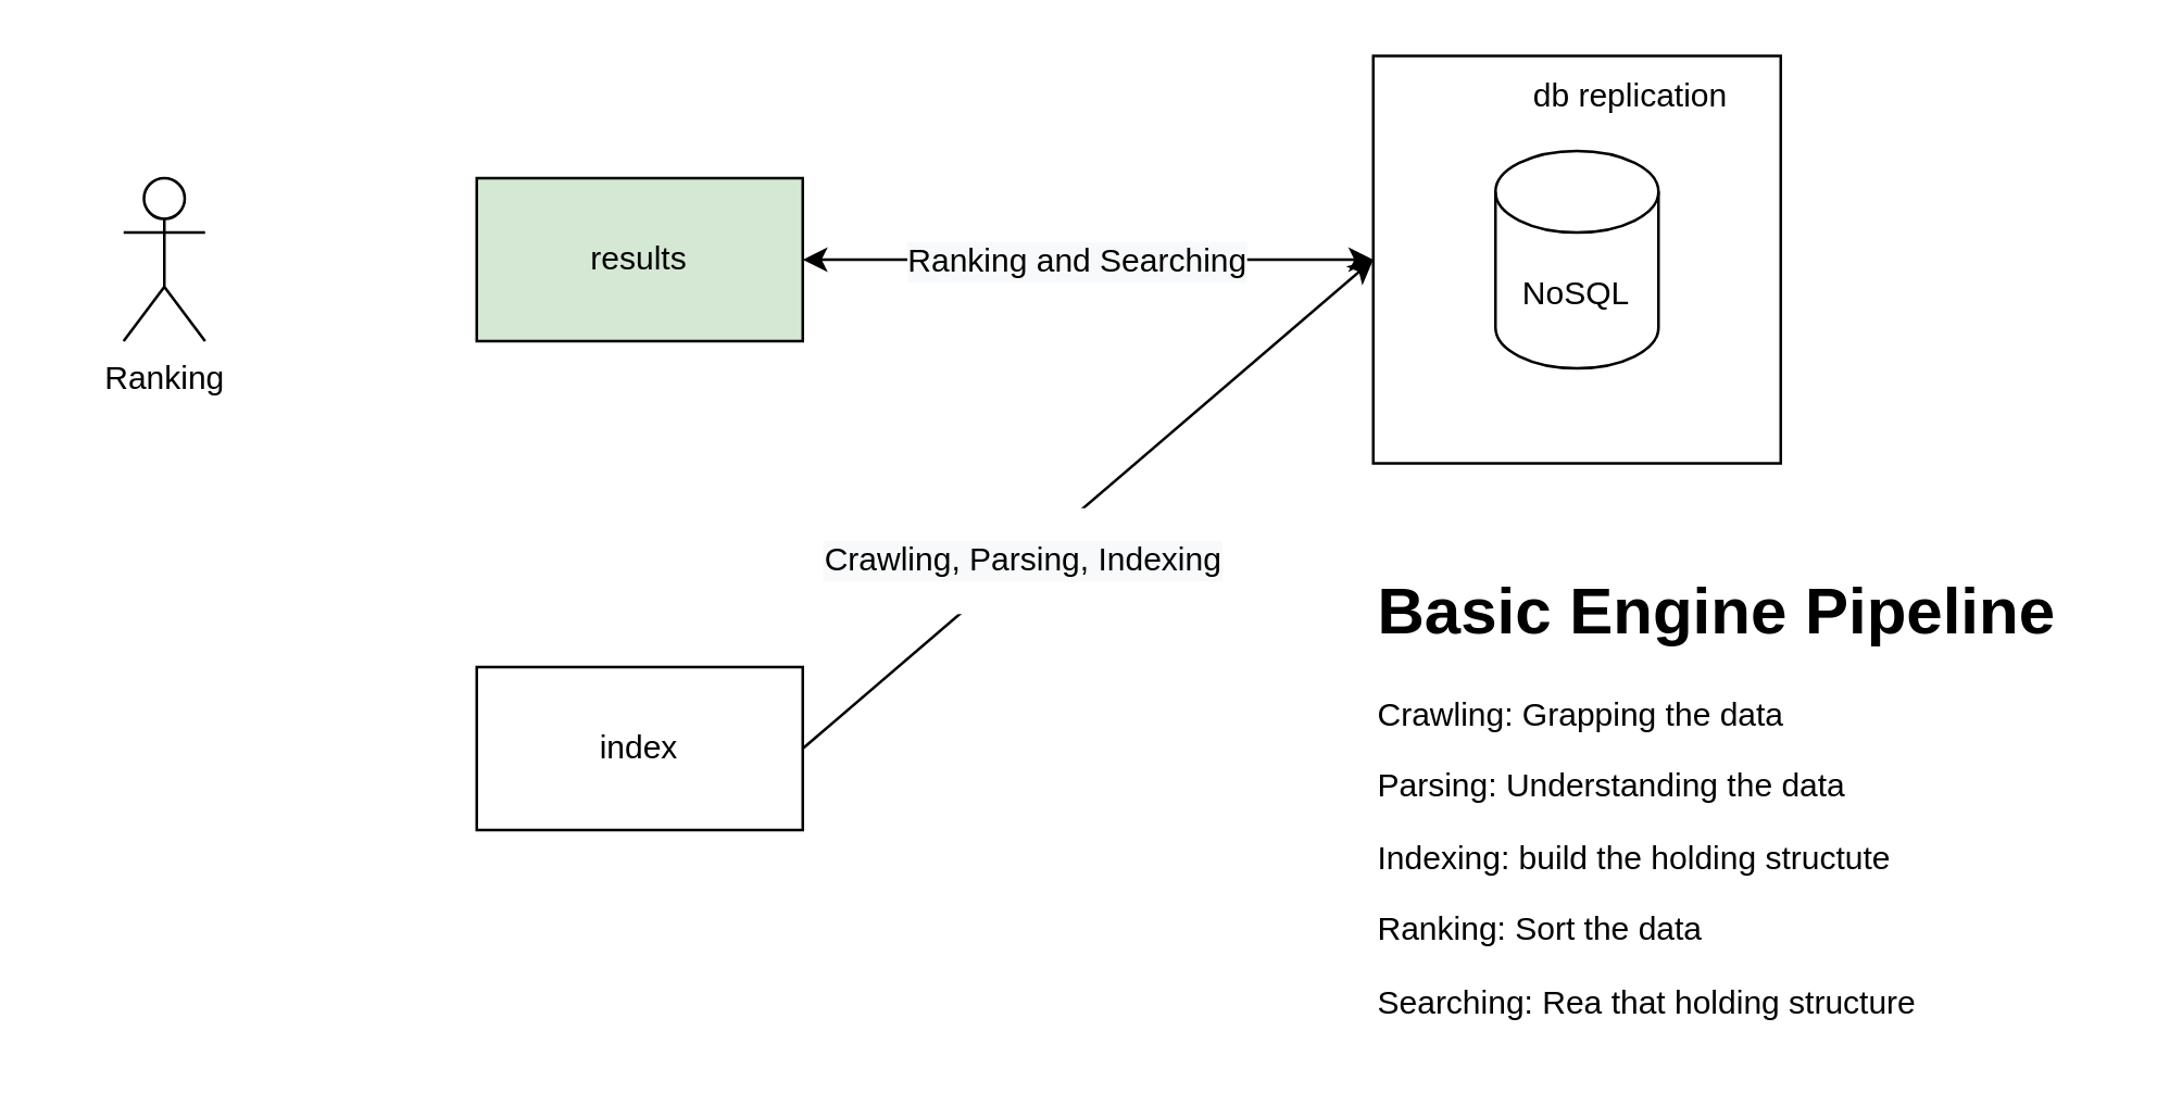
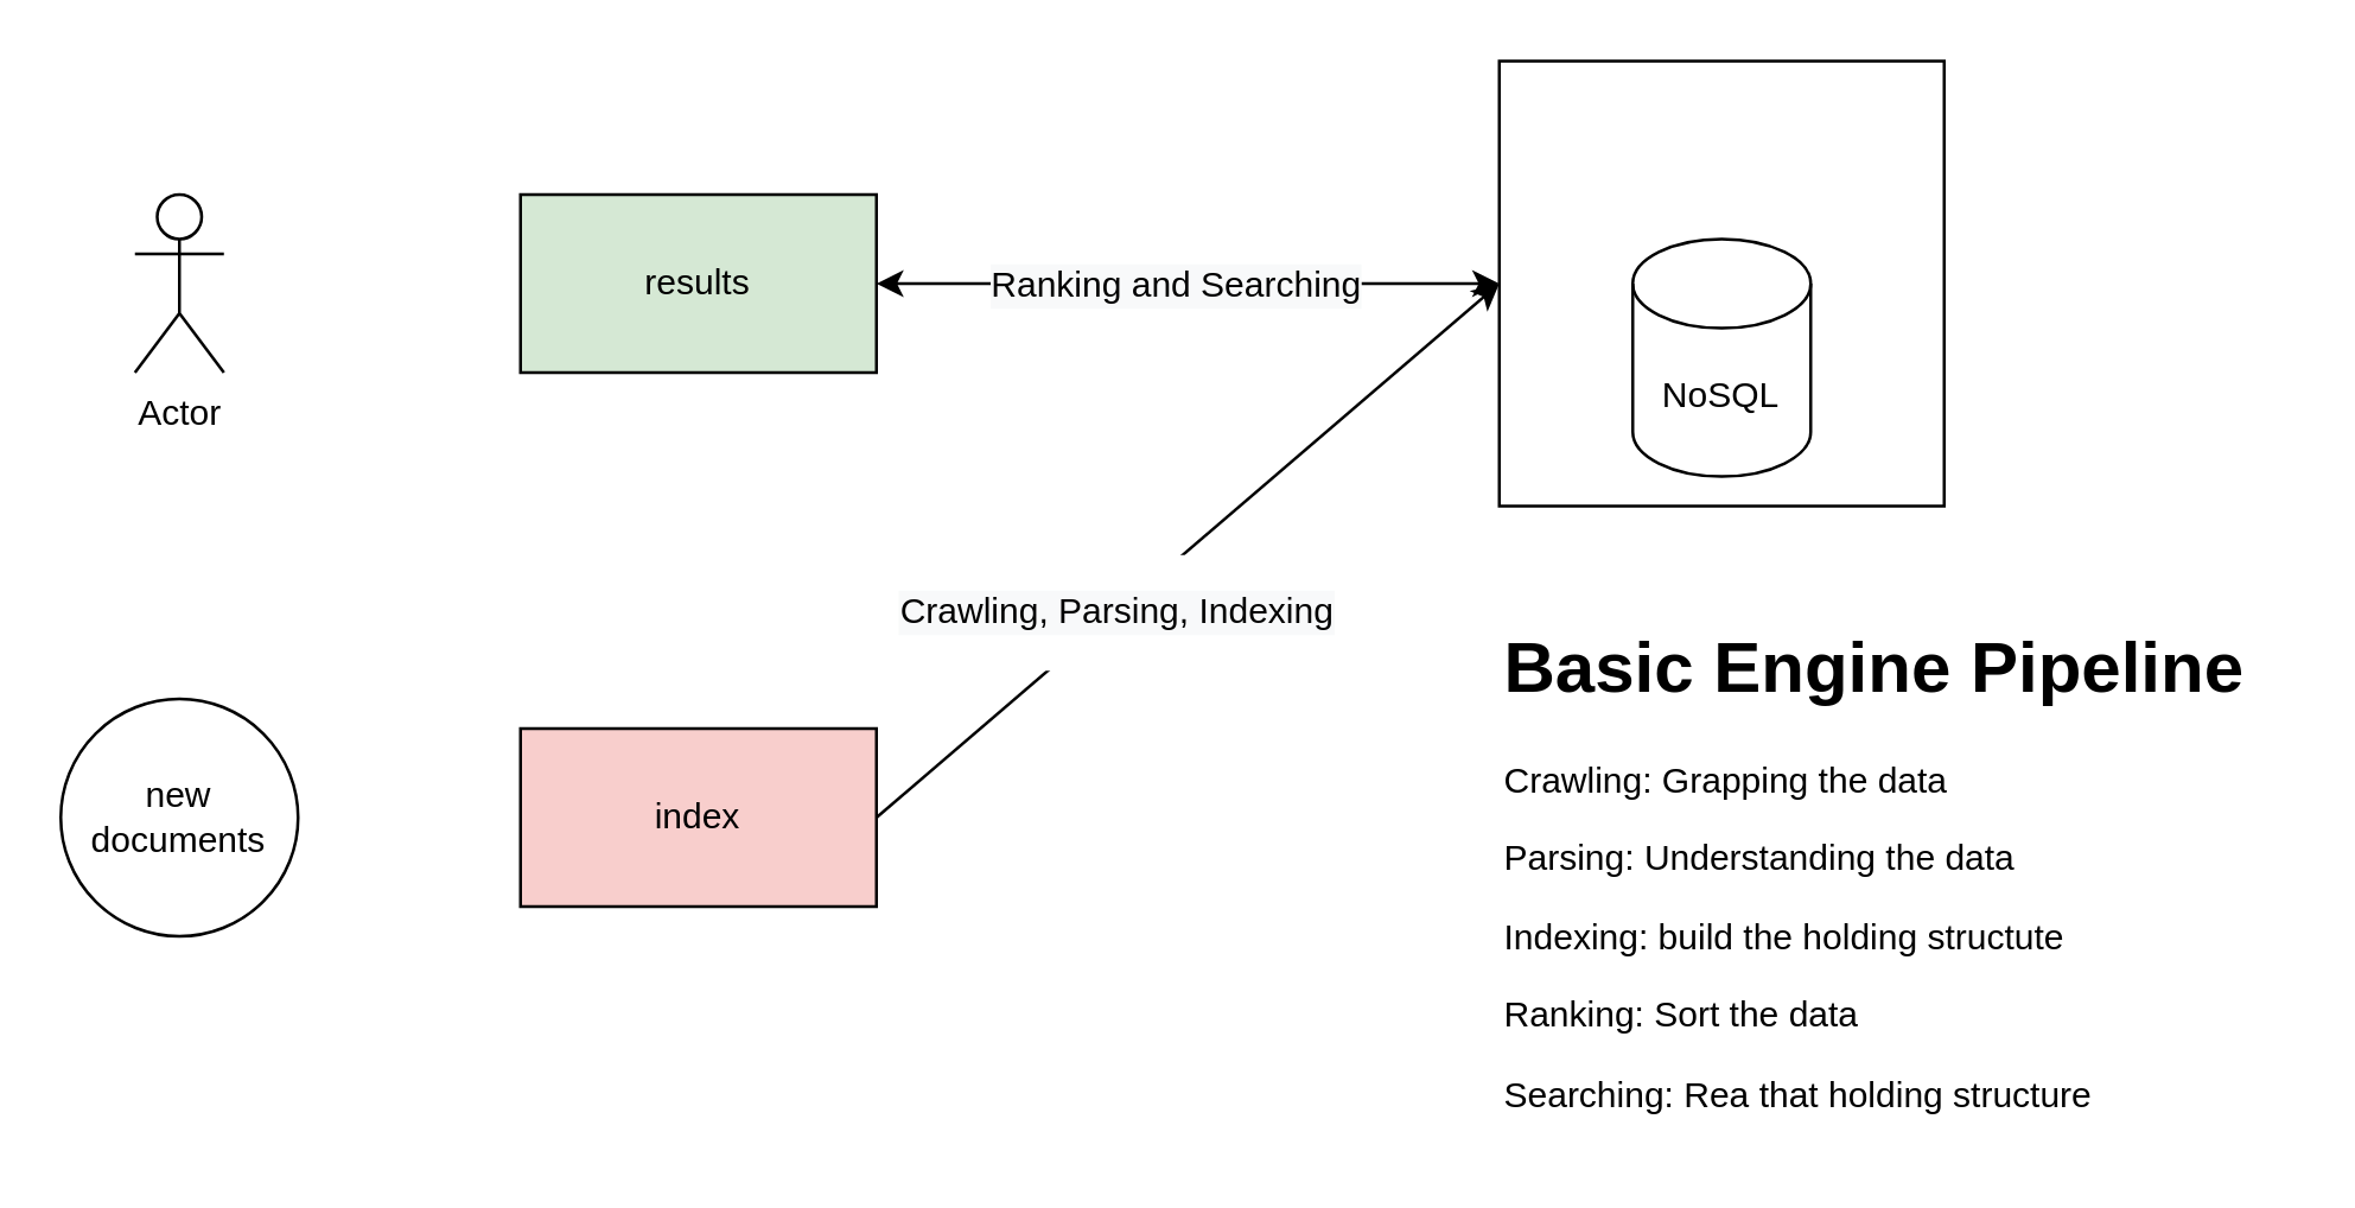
  <mxCell id="0" />
  <mxCell id="1" parent="0" />
  <mxCell id="2" value="" style="whiteSpace=wrap;html=1;aspect=fixed;" parent="1" vertex="1"><mxGeometry x="505" y="20" width="150" height="150" as="geometry" /></mxCell>
- <mxCell id="3" value="Ranking" style="shape=umlActor;verticalLabelPosition=bottom;verticalAlign=top;html=1;outlineConnect=0;" parent="1" vertex="1"><mxGeometry x="45" y="65" width="30" height="60" as="geometry" /></mxCell>
+ <mxCell id="3" value="Actor" style="shape=umlActor;verticalLabelPosition=bottom;verticalAlign=top;html=1;outlineConnect=0;" parent="1" vertex="1"><mxGeometry x="45" y="65" width="30" height="60" as="geometry" /></mxCell>
  <mxCell id="4" value="results" style="rounded=0;whiteSpace=wrap;html=1;fillColor=#d5e8d4;" parent="1" vertex="1"><mxGeometry x="175" y="65" width="120" height="60" as="geometry" /></mxCell>
- <mxCell id="5" value="index" style="rounded=0;whiteSpace=wrap;html=1;" parent="1" vertex="1"><mxGeometry x="175" y="245" width="120" height="60" as="geometry" /></mxCell>
- <mxCell id="6" value="NoSQL" style="shape=cylinder3;whiteSpace=wrap;html=1;boundedLbl=1;backgroundOutline=1;size=15;" parent="1" vertex="1"><mxGeometry x="550" y="55" width="60" height="80" as="geometry" /></mxCell>
- <mxCell id="7" value="db replication" style="text;html=1;strokeColor=none;fillColor=none;align=center;verticalAlign=middle;whiteSpace=wrap;rounded=0;" parent="1" vertex="1"><mxGeometry x="555" y="25" width="90" height="20" as="geometry" /></mxCell>
+ <mxCell id="5" value="index" style="rounded=0;whiteSpace=wrap;html=1;fillColor=#f8cecc;" parent="1" vertex="1"><mxGeometry x="175" y="245" width="120" height="60" as="geometry" /></mxCell>
+ <mxCell id="6" value="NoSQL" style="shape=cylinder3;whiteSpace=wrap;html=1;boundedLbl=1;backgroundOutline=1;size=15;" parent="1" vertex="1"><mxGeometry x="550" y="80" width="60" height="80" as="geometry" /></mxCell>
+ <mxCell id="8" value="new documents" style="ellipse;whiteSpace=wrap;html=1;aspect=fixed;" parent="1" vertex="1"><mxGeometry x="20" y="235" width="80" height="80" as="geometry" /></mxCell>
  <mxCell id="9" value="&lt;h1&gt;Basic Engine Pipeline&lt;/h1&gt;&lt;p&gt;Crawling: Grapping the data&lt;/p&gt;&lt;p&gt;Parsing: Understanding the data&lt;/p&gt;&lt;p&gt;Indexing: build the holding structute&lt;/p&gt;&lt;p&gt;Ranking: Sort the data&lt;/p&gt;&lt;p&gt;Searching: Rea that holding structure&lt;/p&gt;" style="text;html=1;strokeColor=none;fillColor=none;spacing=5;spacingTop=-20;whiteSpace=wrap;overflow=hidden;rounded=0;" vertex="1" parent="1"><mxGeometry x="502" y="205" width="270" height="180" as="geometry" /></mxCell>
  <mxCell id="10" value="" style="endArrow=classic;html=1;exitX=1;exitY=0.5;exitDx=0;exitDy=0;entryX=0;entryY=0.5;entryDx=0;entryDy=0;" edge="1" parent="1" source="5" target="2"><mxGeometry width="50" height="50" relative="1" as="geometry"><mxPoint x="335" y="185" as="sourcePoint" /><mxPoint x="385" y="135" as="targetPoint" /></mxGeometry></mxCell>
  <mxCell id="11" value="&lt;p style=&quot;font-size: 12px ; text-align: left ; background-color: rgb(248 , 249 , 250)&quot;&gt;Crawling, Parsing, Indexing&lt;/p&gt;" style="edgeLabel;html=1;align=center;verticalAlign=middle;resizable=0;points=[];" vertex="1" connectable="0" parent="10"><mxGeometry x="-0.539" y="1" relative="1" as="geometry"><mxPoint x="32.06" y="-27.59" as="offset" /></mxGeometry></mxCell>
  <mxCell id="12" value="" style="endArrow=classic;html=1;entryX=1;entryY=0.5;entryDx=0;entryDy=0;exitX=0;exitY=0.5;exitDx=0;exitDy=0;startArrow=classic;startFill=1;" edge="1" parent="1" source="2" target="4"><mxGeometry width="50" height="50" relative="1" as="geometry"><mxPoint x="335" y="165" as="sourcePoint" /><mxPoint x="385" y="115" as="targetPoint" /></mxGeometry></mxCell>
  <mxCell id="13" value="&lt;p style=&quot;font-size: 12px ; text-align: left ; background-color: rgb(248 , 249 , 250)&quot;&gt;Ranking and&amp;nbsp;Searching&lt;/p&gt;" style="edgeLabel;html=1;align=center;verticalAlign=middle;resizable=0;points=[];" vertex="1" connectable="0" parent="12"><mxGeometry x="0.324" y="5" relative="1" as="geometry"><mxPoint x="29" y="-5" as="offset" /></mxGeometry></mxCell>
